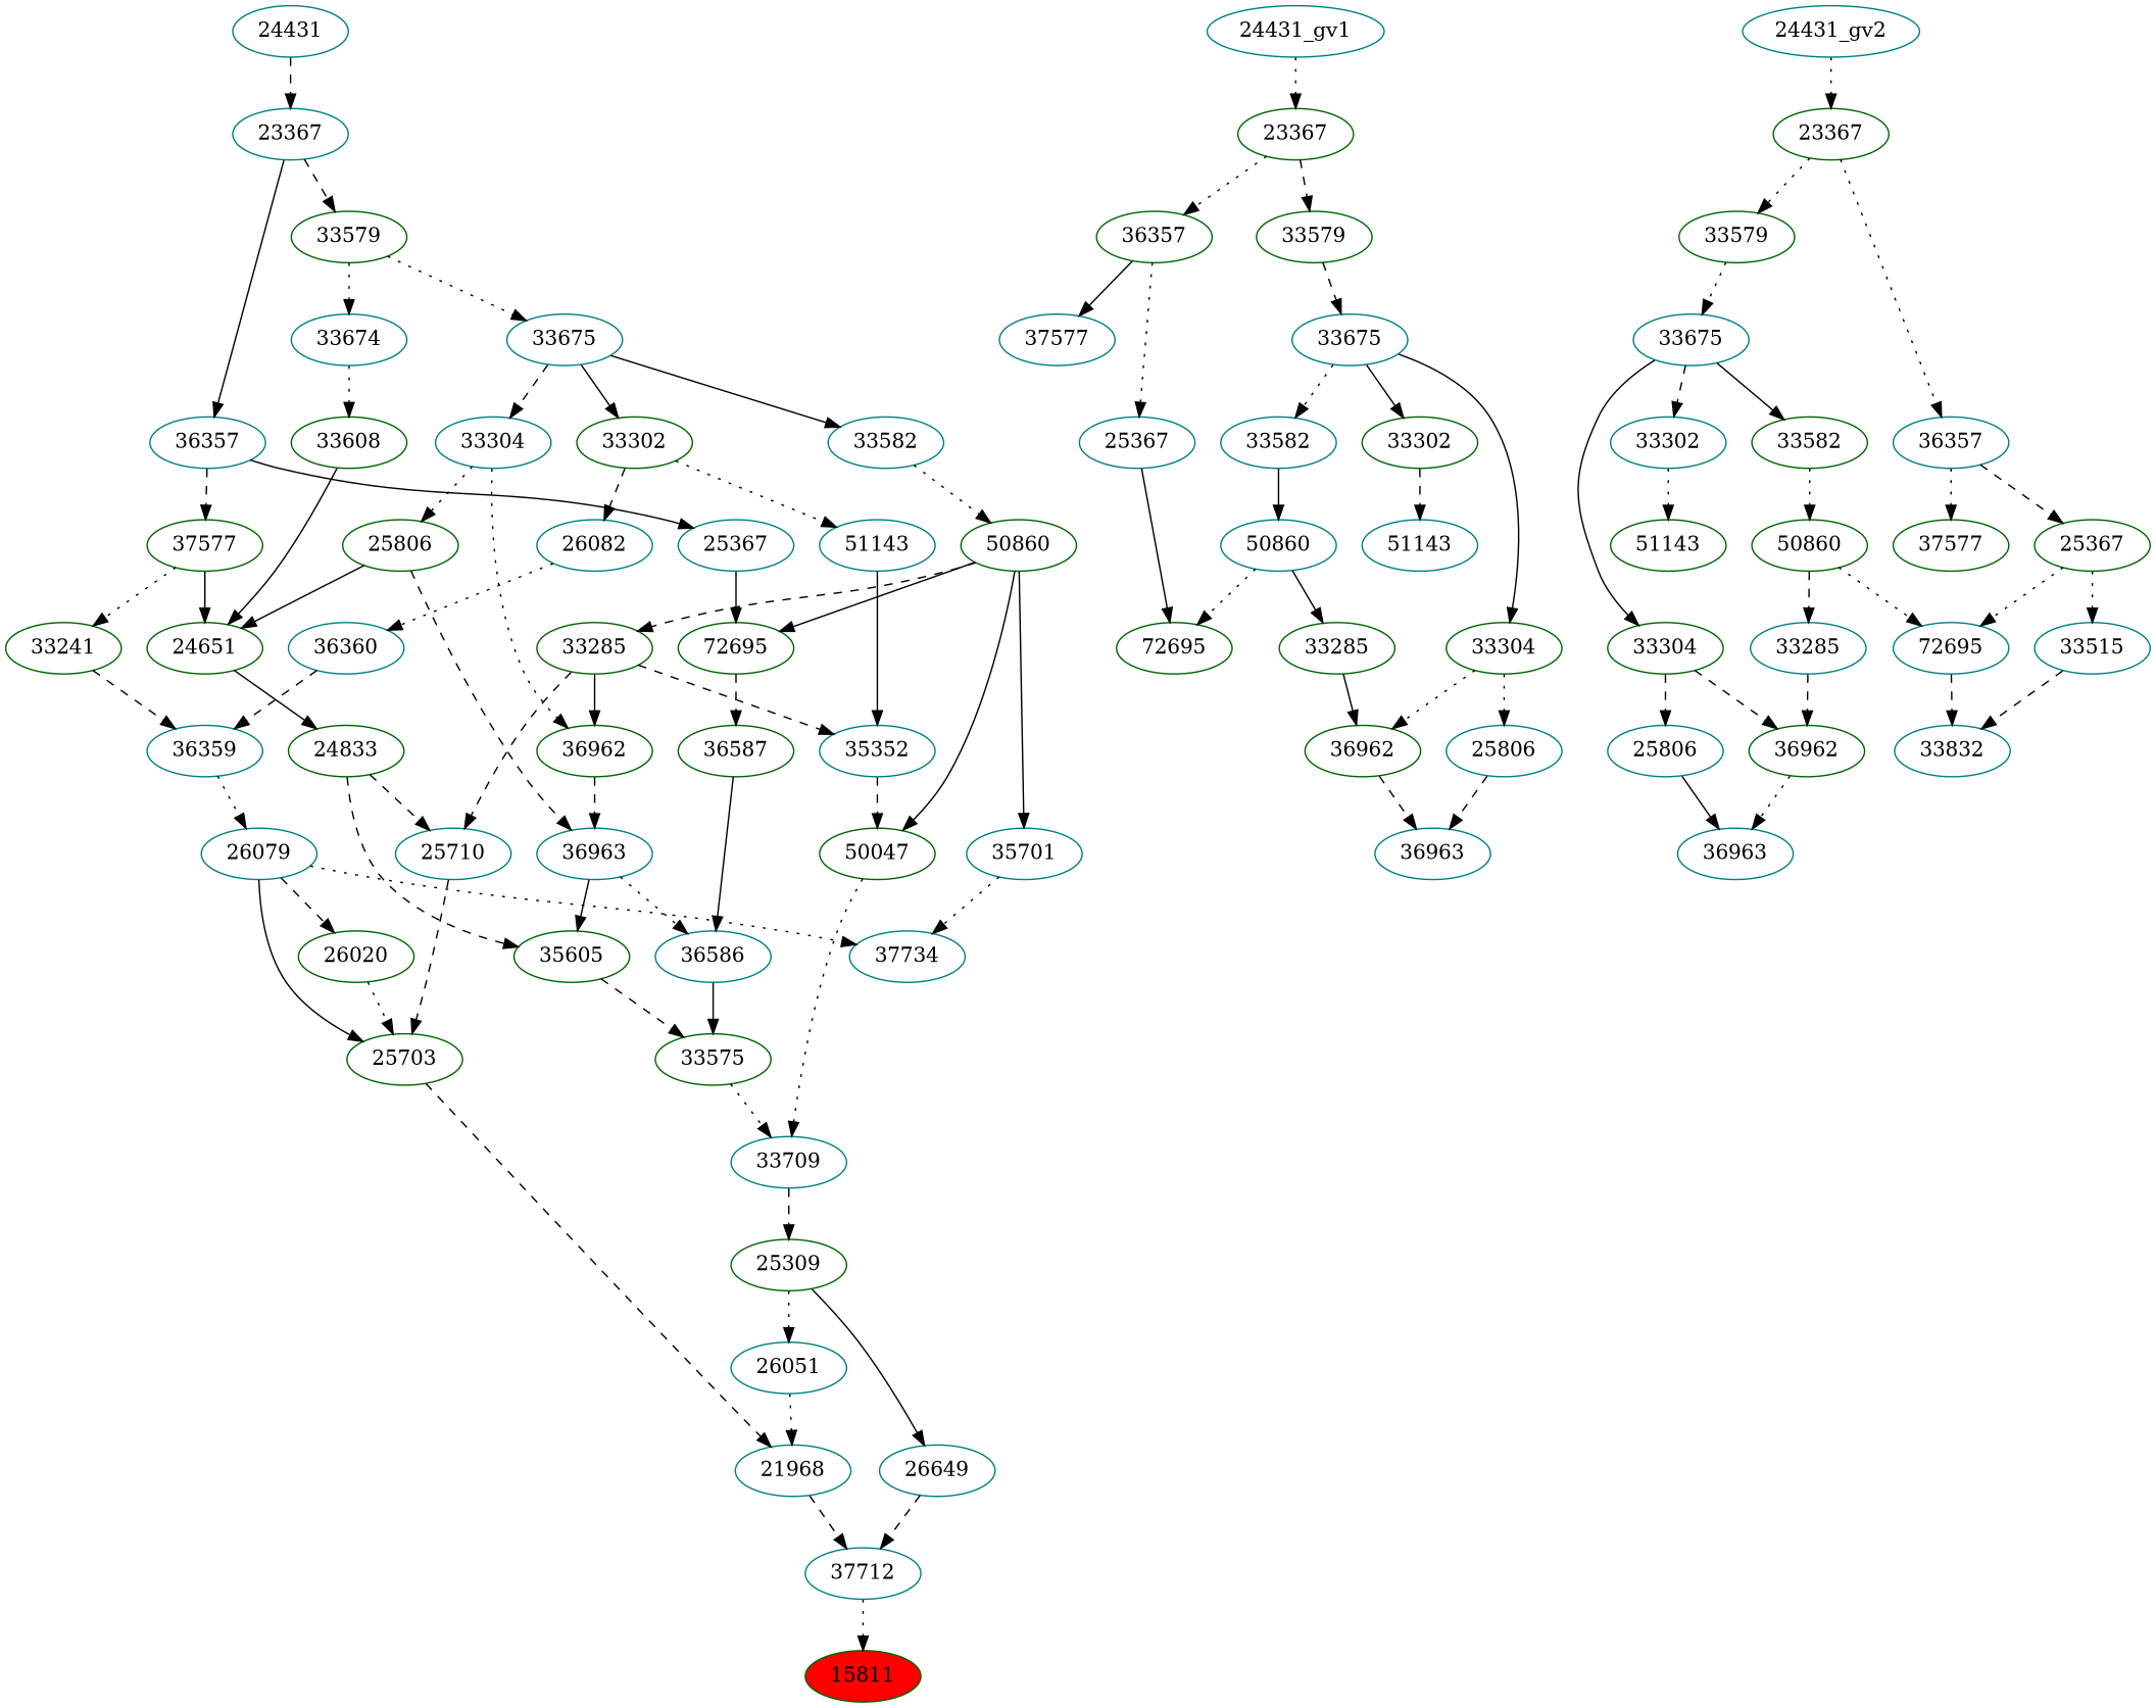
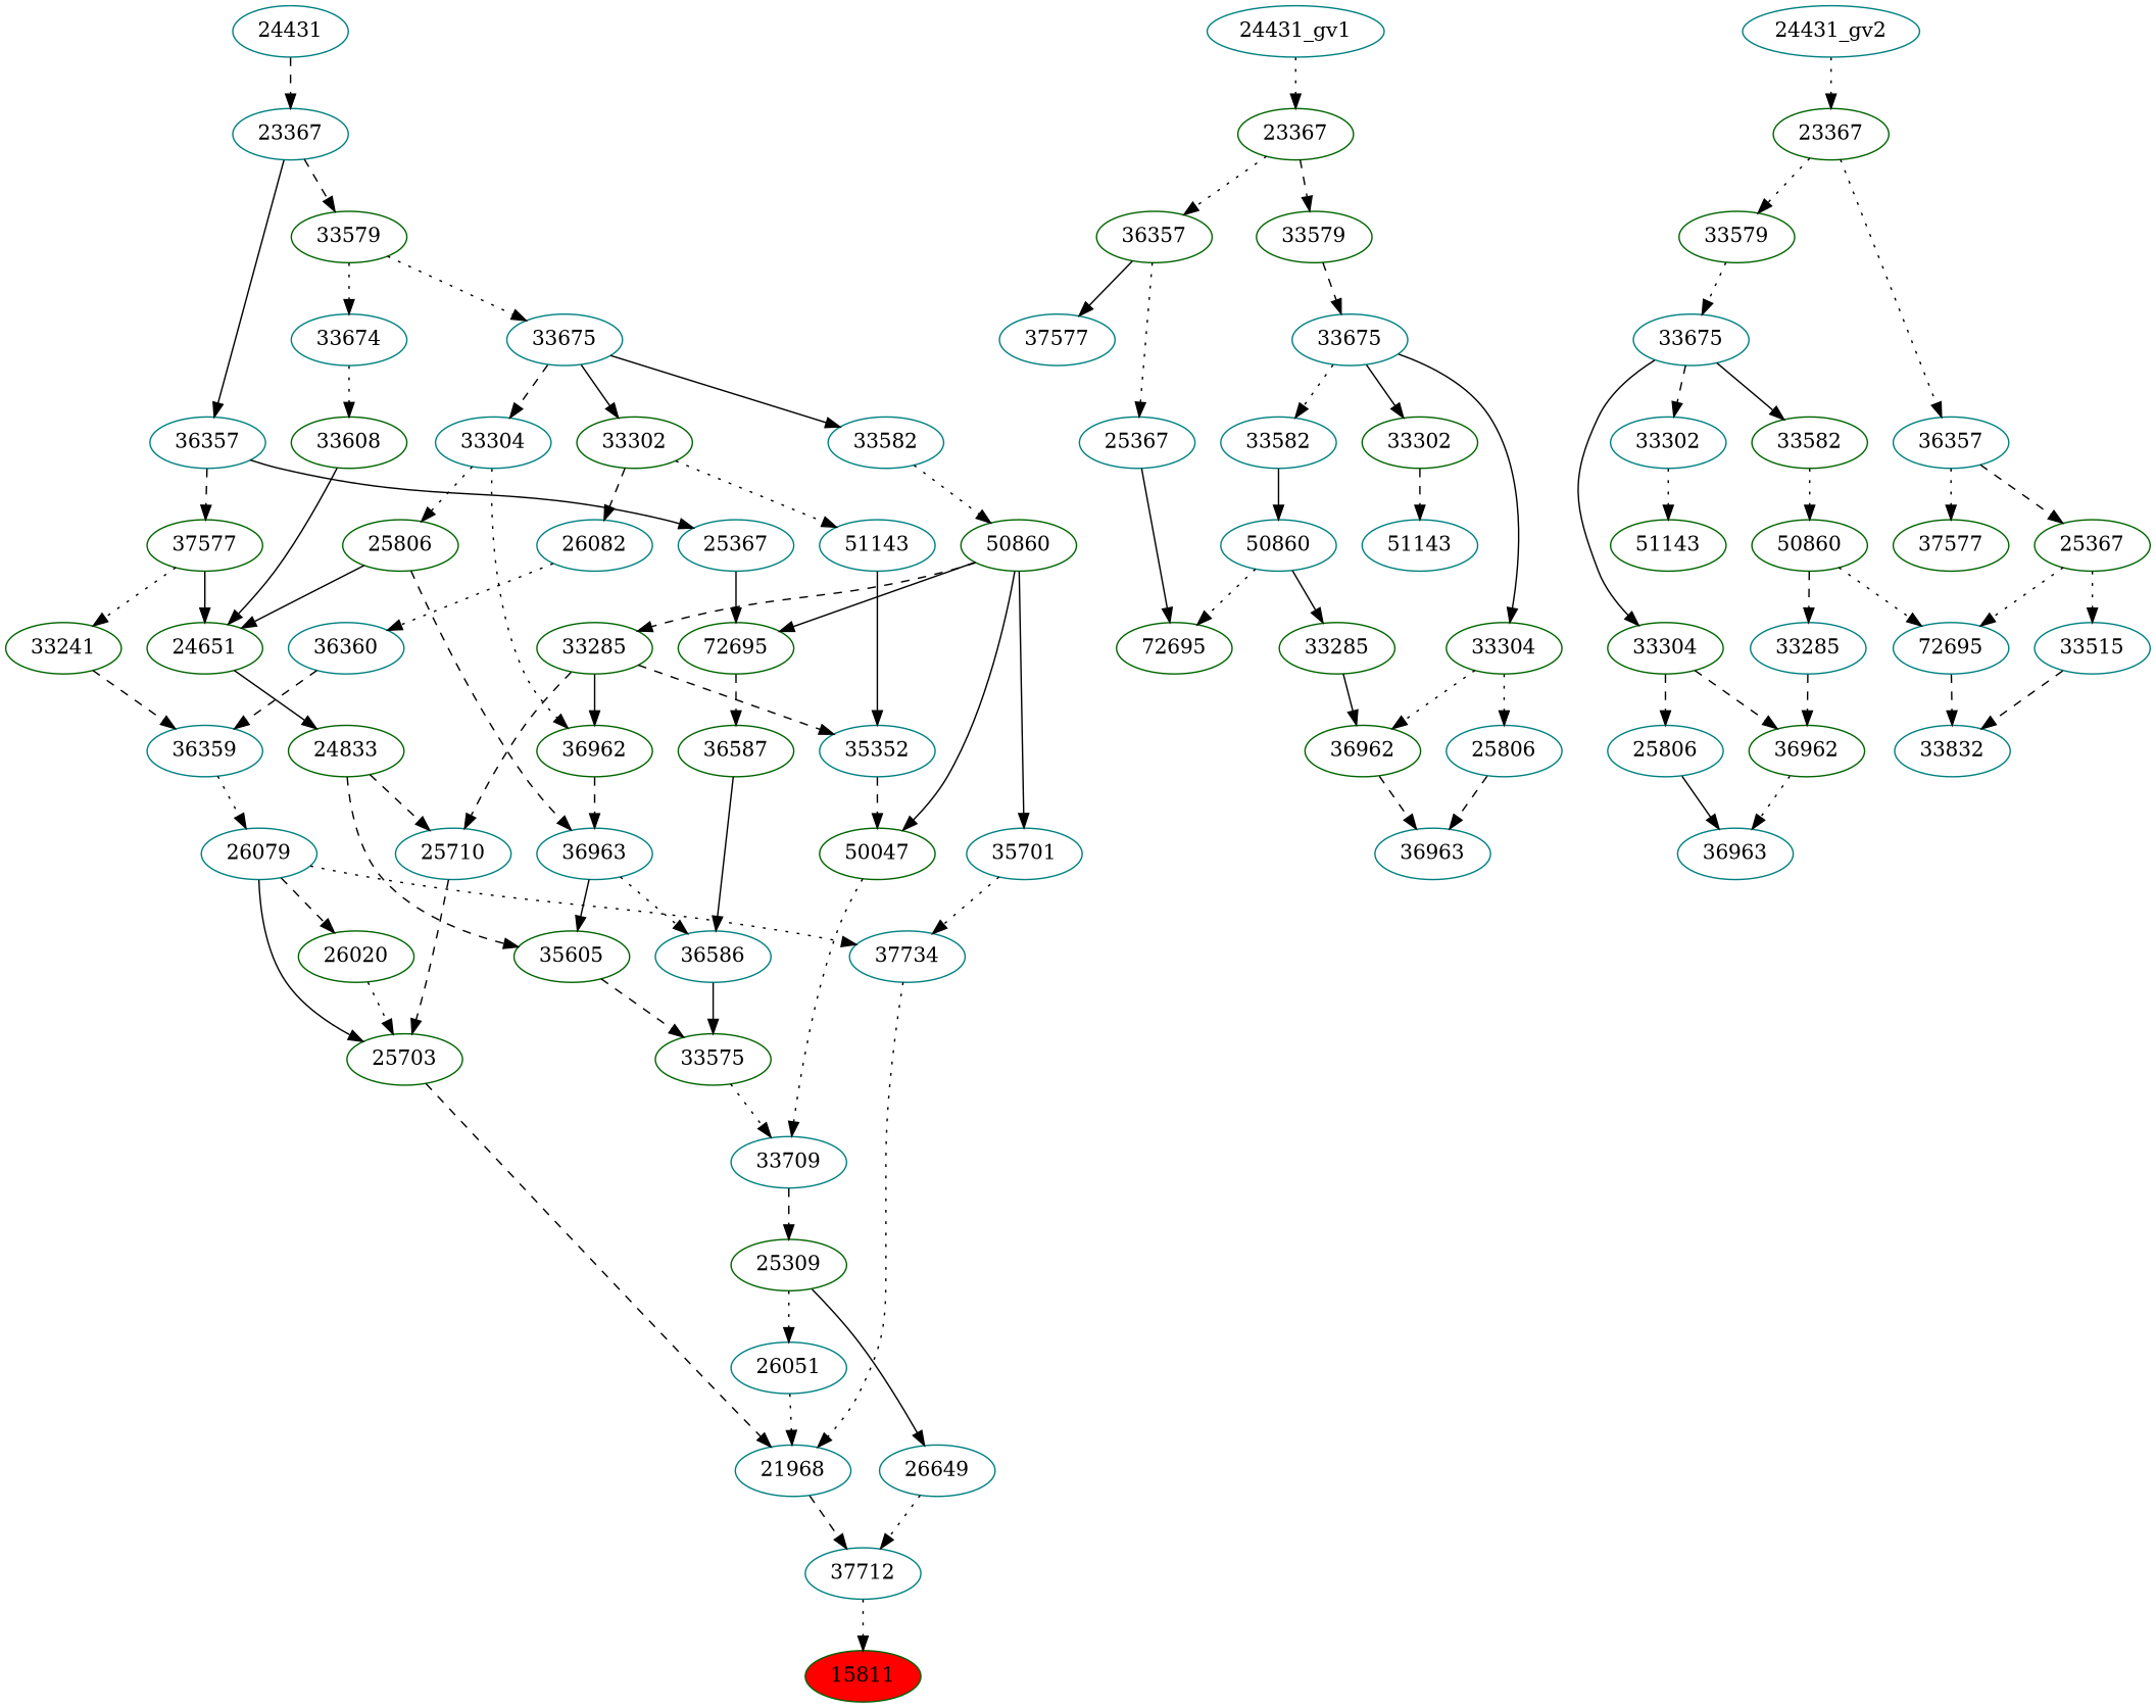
  strict digraph {
    node [color=teal]
    edge [style=dotted]
    n1 [color=darkgreen fillcolor=red label=15811 style=filled]
    n2 [label=37712]
    n3 [label=26649]
    n4 [label=21968]
    n5 [color=darkgreen label=25309]
    n6 [label=26051]
    n7 [label=37734]
    n8 [color=darkgreen label=25703]
    n9 [label=33709]
    n10 [label=26079]
    n11 [color=darkgreen label=26020]
    n12 [label=35701]
    n13 [label=25710]
    n14 [color=darkgreen label=50047]
    n15 [color=darkgreen label=33575]
    n16 [label=36359]
    n17 [color=darkgreen label=50860]
    n18 [color=darkgreen label=33285]
    n19 [color=darkgreen label=72695]
    n20 [label=35352]
    n21 [color=darkgreen label=36962]
    n22 [color=darkgreen label=36587]
    n23 [label=26082]
    n24 [label=36360]
    n25 [label=36963]
    n26 [label=36586]
    n27 [color=darkgreen label=35605]
    n28 [color=darkgreen label=33241]
    n29 [label=33582]
    n30 [color=darkgreen label=33302]
    n31 [label=51143]
    n32 [color=darkgreen label=24833]
    n33 [color=darkgreen label=37577]
    n34 [color=darkgreen label=24651]
    n35 [label=33675]
    n36 [label=33304]
    n37 [color=darkgreen label=25806]
    n38 [label=36357]
    n39 [label=25367]
    n40 [color=darkgreen label=33579]
    n41 [label=33674]
    n42 [color=darkgreen label=33608]
    n43 [label=23367]
    n44 [label=24431]
    n45 [label=50860]
    n46 [color=darkgreen label=33285]
    n47 [color=darkgreen label=72695]
    n48 [color=darkgreen label=36962]
    n49 [label=33582]
    n50 [label=36963]
    n51 [label=33675]
    n52 [color=darkgreen label=33302]
    n53 [color=darkgreen label=33304]
    n54 [label=51143]
    n55 [label=25806]
    n56 [label=37577]
    n57 [color=darkgreen label=36357]
    n58 [label=25367]
    n59 [color=darkgreen label=33579]
    n60 [color=darkgreen label=23367]
    "24431_gv1"
    n62 [label=36963]
    n63 [color=darkgreen label=36962]
    n64 [label=25806]
    n65 [label=33285]
    n66 [color=darkgreen label=33304]
    n67 [color=darkgreen label=51143]
    n68 [label=33302]
    n69 [color=darkgreen label=50860]
    n70 [label=72695]
    n71 [label=33832]
    n72 [label=33675]
    n73 [color=darkgreen label=33582]
    n74 [color=darkgreen label=33579]
    n75 [label=33515]
    n76 [color=darkgreen label=23367]
    n77 [label=36357]
    n78 [color=darkgreen label=37577]
    n79 [color=darkgreen label=25367]
    "24431_gv2"
    subgraph sub_1 {
      n1
      n2
      n3
      n4
      n5
      n6
      n7
      n8
      n9
      n10
      n11
      n12
      n13
      n14
      n15
      n16
      n17
      n18
      n19
      n20
      n21
      n22
      n23
      n24
      n25
      n26
      n27
      n28
      n29
      n30
      n31
      n32
      n33
      n34
      n35
      n36
      n37
      n38
      n39
      n40
      n41
      n42
      n43
      n44
    }
    subgraph sub_2 {
      n45
      n46
      n47
      n48
      n49
      n50
      n51
      n52
      n53
      n54
      n55
      n56
      n57
      n58
      n59
      n60
      "24431_gv1"
    }
    subgraph sub_3 {
      n62
      n63
      n64
      n65
      n66
      n67
      n68
      n69
      n70
      n71
      n72
      n73
      n74
      n75
      n76
      n77
      n78
      n79
      "24431_gv2"
    }
    n2 -> n1
-   n3 -> n2 [style=dashed]
+   n3 -> n2
    n4 -> n2 [style=dashed]
    n5 -> n3 [style=solid]
    n5 -> n6
    n6 -> n4
+   n7 -> n4
    n8 -> n4 [style=dashed]
    n9 -> n5 [style=dashed]
    n10 -> n7
    n10 -> n8 [style=solid]
    n10 -> n11 [style=dashed]
    n11 -> n8
    n12 -> n7
    n13 -> n8 [style=dashed]
    n14 -> n9
    n15 -> n9
    n16 -> n10
    n17 -> n12 [style=solid]
    n17 -> n14 [style=solid]
    n17 -> n18 [style=dashed]
    n17 -> n19 [style=solid]
    n18 -> n13 [style=dashed]
    n18 -> n20 [style=dashed]
    n18 -> n21 [style=solid]
    n19 -> n22 [style=dashed]
    n20 -> n14 [style=dashed]
    n21 -> n25 [style=dashed]
    n22 -> n26 [style=solid]
    n23 -> n24
    n24 -> n16 [style=dashed]
    n25 -> n26
    n25 -> n27 [style=solid]
    n26 -> n15 [style=solid]
    n27 -> n15 [style=dashed]
    n28 -> n16 [style=dashed]
    n29 -> n17
    n30 -> n23 [style=dashed]
    n30 -> n31
    n31 -> n20 [style=solid]
    n32 -> n13 [style=dashed]
    n32 -> n27 [style=dashed]
    n33 -> n28
    n33 -> n34 [style=solid]
    n34 -> n32 [style=solid]
    n35 -> n29 [style=solid]
    n35 -> n30 [style=solid]
    n35 -> n36 [style=dashed]
    n36 -> n21
    n36 -> n37
    n37 -> n25 [style=dashed]
    n37 -> n34 [style=solid]
    n38 -> n33 [style=dashed]
    n38 -> n39 [style=solid]
    n39 -> n19 [style=solid]
    n40 -> n35
    n40 -> n41
    n41 -> n42
    n42 -> n34 [style=solid]
    n43 -> n38 [style=solid]
    n43 -> n40 [style=dashed]
    n44 -> n43 [style=dashed]
    n45 -> n46 [style=solid]
    n45 -> n47
    n46 -> n48 [style=solid]
    n48 -> n50 [style=dashed]
    n49 -> n45 [style=solid]
    n51 -> n49
    n51 -> n52 [style=solid]
    n51 -> n53 [style=solid]
    n52 -> n54 [style=dashed]
    n53 -> n48
    n53 -> n55
    n55 -> n50 [style=dashed]
    n57 -> n56 [style=solid]
    n57 -> n58
    n58 -> n47 [style=solid]
    n59 -> n51 [style=dashed]
    n60 -> n57
    n60 -> n59 [style=dashed]
    "24431_gv1" -> n60
    n63 -> n62
    n64 -> n62 [style=solid]
    n65 -> n63 [style=dashed]
    n66 -> n63 [style=dashed]
    n66 -> n64 [style=dashed]
    n68 -> n67
    n69 -> n65 [style=dashed]
    n69 -> n70
    n70 -> n71 [style=dashed]
    n72 -> n66 [style=solid]
    n72 -> n68 [style=dashed]
    n72 -> n73 [style=solid]
    n73 -> n69
    n74 -> n72
    n75 -> n71 [style=dashed]
    n76 -> n74
    n76 -> n77
    n77 -> n78
    n77 -> n79 [style=dashed]
    n79 -> n70
    n79 -> n75
    "24431_gv2" -> n76
  }
